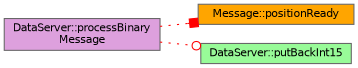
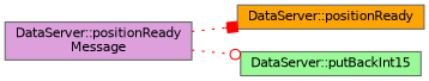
  digraph {
    rankdir=LR
    node [color=grey40 fontname=Helvetica fontsize=10 shape=box style=filled]
    edge [color=red fontname=Helvetica fontsize=10 labelfontname=Helvetica labelfontsize=10 style=dotted]
-   n1 [color=gray40 fillcolor=plum fontcolor=black height=0.2 label="DataServer::processBinary\lMessage" width=0.4]
-   n2 [fillcolor=orange height=0.2 label="Message::positionReady" width=0.4]
+   n1 [color=gray40 fillcolor=plum fontcolor=black height=0.2 label="DataServer::positionReady\lMessage" width=0.4]
+   n2 [fillcolor=orange height=0.2 label="DataServer::positionReady" width=0.4]
    n3 [fillcolor=palegreen height=0.2 label="DataServer::putBackInt15" width=0.4]
    n1 -> n2 [arrowhead=box]
    n1 -> n3 [arrowhead=odot]
  }
